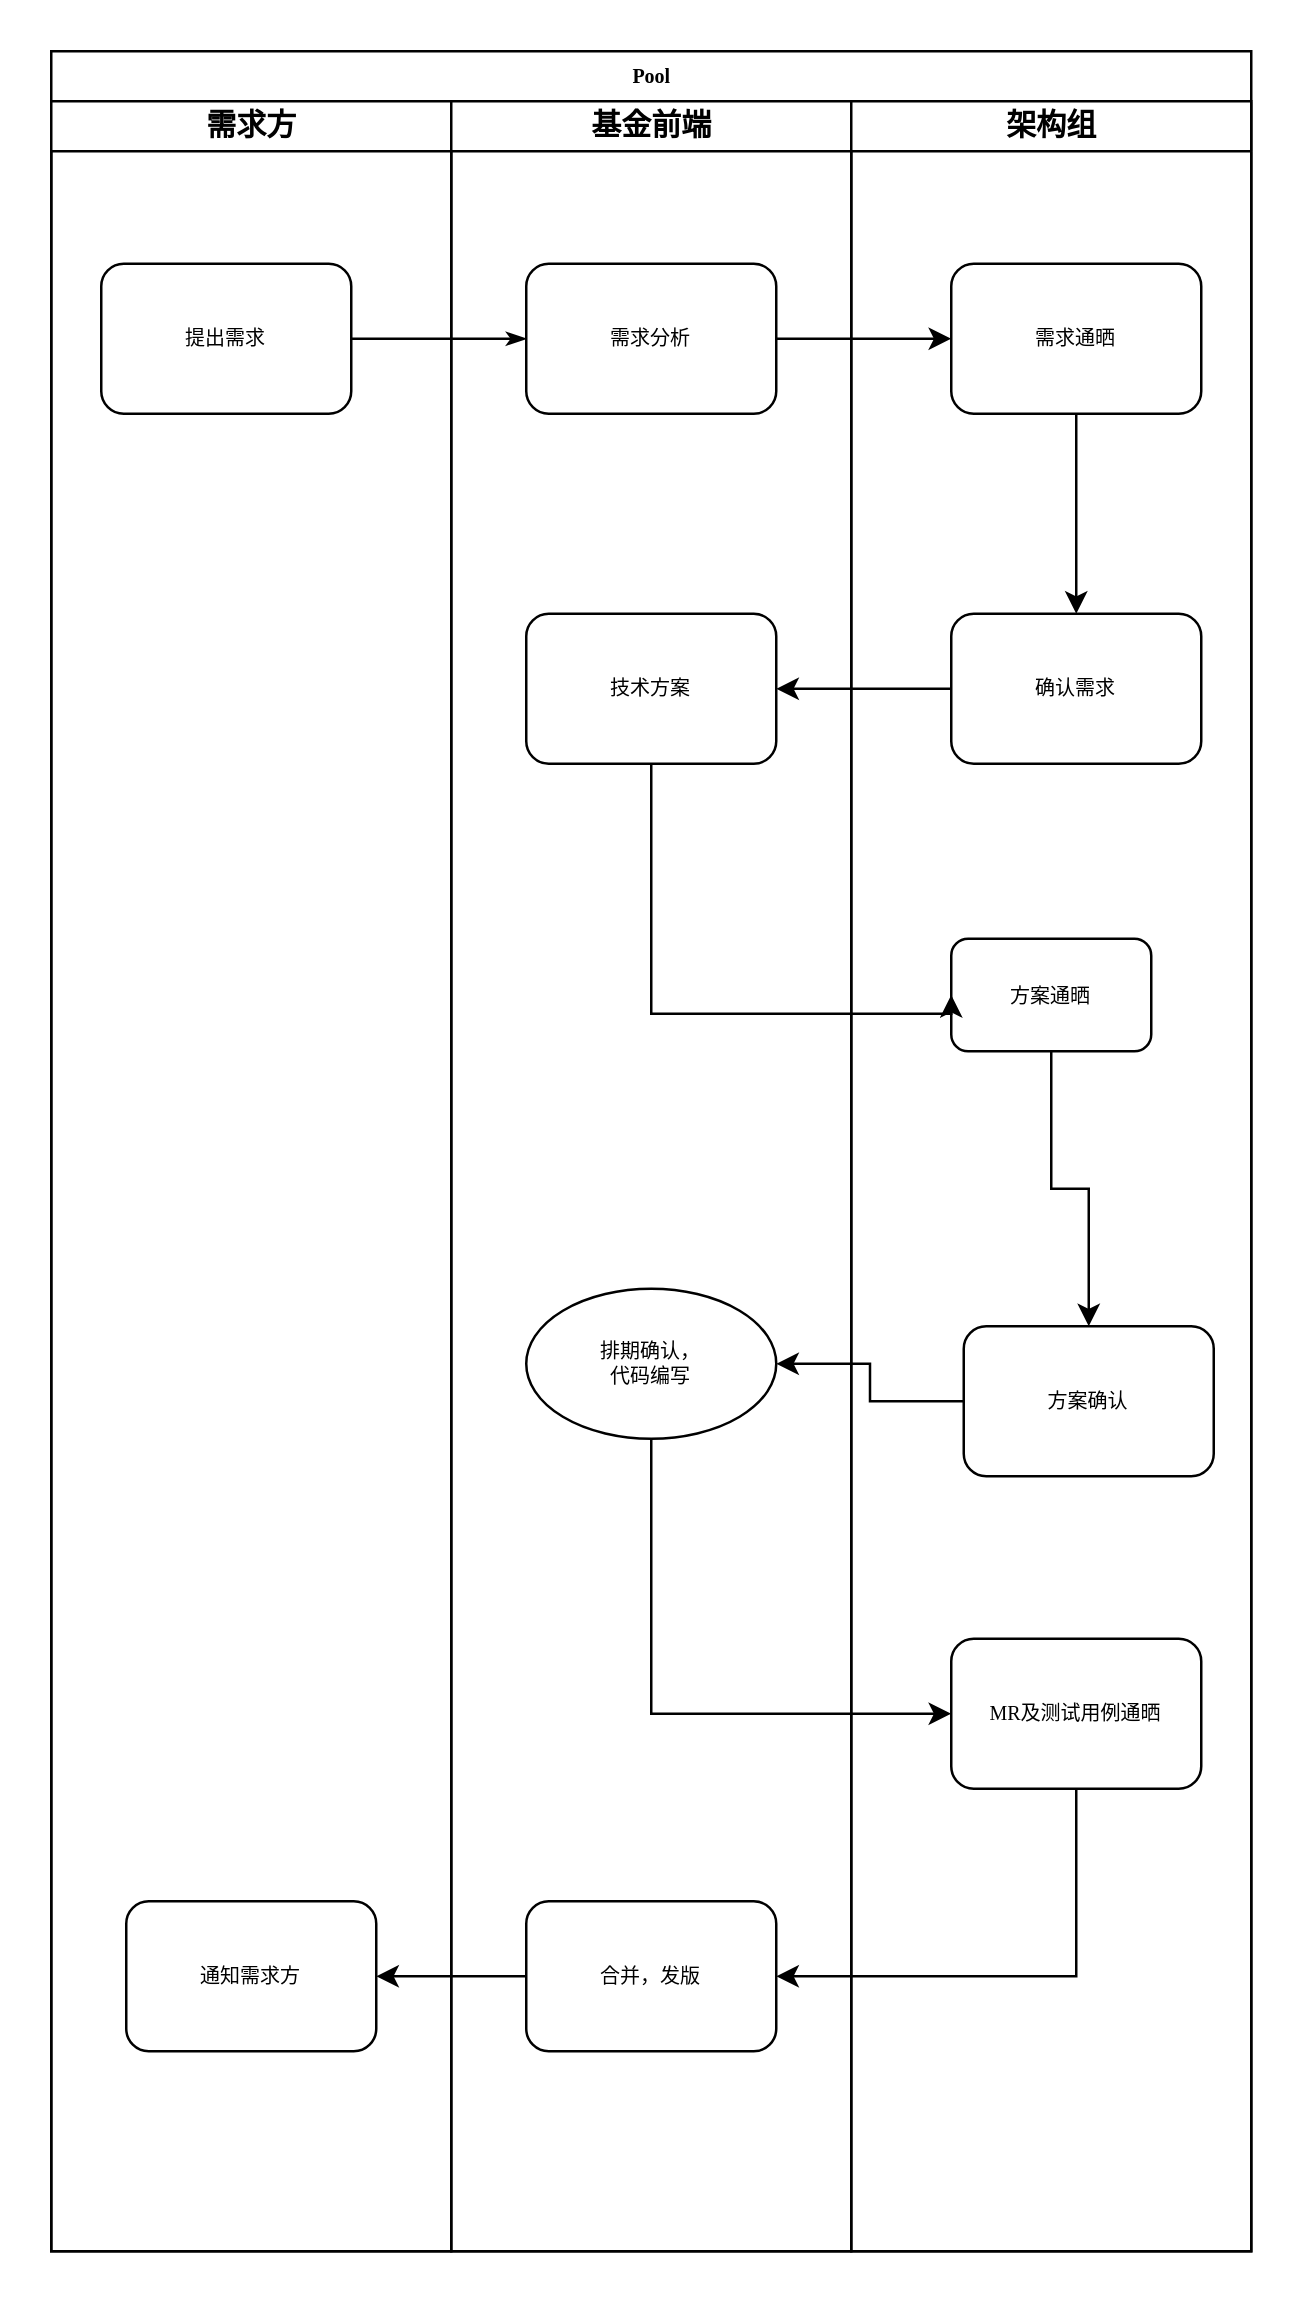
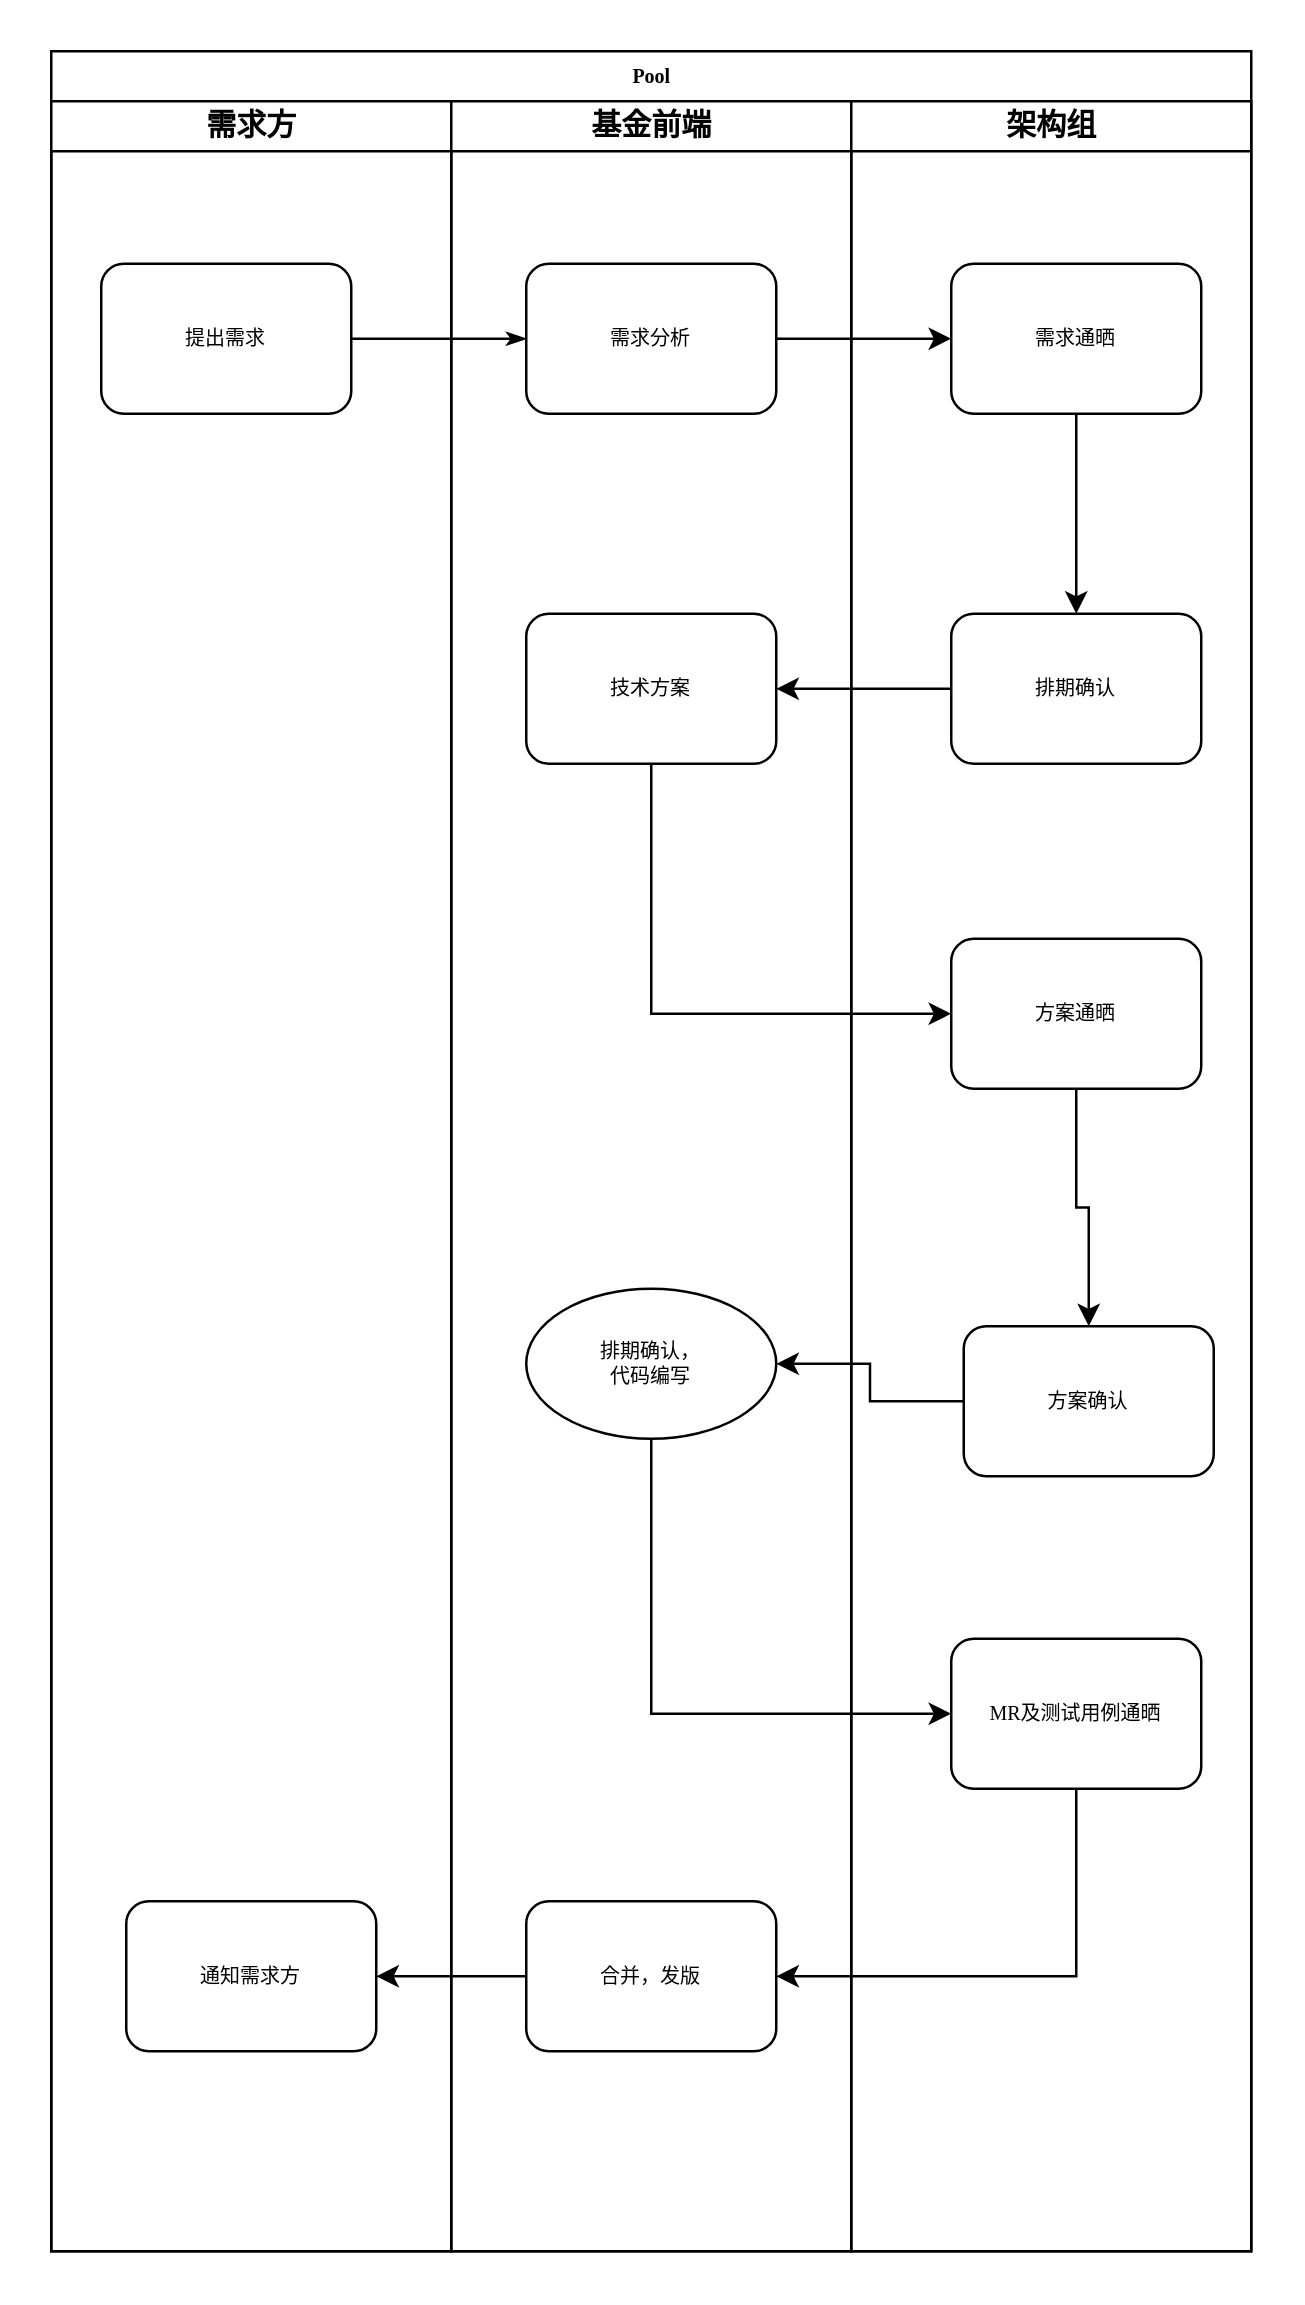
  <mxCell id="0" />
  <mxCell id="1" parent="0" />
  <mxCell id="2" value="Pool" style="swimlane;html=1;childLayout=stackLayout;startSize=20;rounded=0;shadow=0;labelBackgroundColor=none;strokeColor=#000000;strokeWidth=1;fillColor=#ffffff;fontFamily=Verdana;fontSize=8;fontColor=#000000;align=center;" parent="1" vertex="1"><mxGeometry x="20" y="20" width="480" height="880" as="geometry" /></mxCell>
  <mxCell id="3" value="需求方" style="swimlane;html=1;startSize=20;" parent="2" vertex="1"><mxGeometry y="20" width="160" height="860" as="geometry" /></mxCell>
  <mxCell id="4" value="提出需求" style="rounded=1;whiteSpace=wrap;html=1;shadow=0;labelBackgroundColor=none;strokeColor=#000000;strokeWidth=1;fillColor=#ffffff;fontFamily=Verdana;fontSize=8;fontColor=#000000;align=center;" parent="3" vertex="1"><mxGeometry x="20" y="65" width="100" height="60" as="geometry" /></mxCell>
  <mxCell id="5" value="通知需求方" style="rounded=1;whiteSpace=wrap;html=1;shadow=0;labelBackgroundColor=none;strokeColor=#000000;strokeWidth=1;fillColor=#ffffff;fontFamily=Verdana;fontSize=8;fontColor=#000000;align=center;" vertex="1" parent="3"><mxGeometry x="30" y="720" width="100" height="60" as="geometry" /></mxCell>
  <mxCell id="6" style="edgeStyle=orthogonalEdgeStyle;rounded=1;html=1;labelBackgroundColor=none;startArrow=none;startFill=0;startSize=5;endArrow=classicThin;endFill=1;endSize=5;jettySize=auto;orthogonalLoop=1;strokeColor=#000000;strokeWidth=1;fontFamily=Verdana;fontSize=8;fontColor=#000000;" parent="2" source="4" target="8" edge="1"><mxGeometry relative="1" as="geometry" /></mxCell>
  <mxCell id="7" value="基金前端" style="swimlane;html=1;startSize=20;" parent="2" vertex="1"><mxGeometry x="160" y="20" width="160" height="860" as="geometry" /></mxCell>
  <mxCell id="8" value="需求分析" style="rounded=1;whiteSpace=wrap;html=1;shadow=0;labelBackgroundColor=none;strokeColor=#000000;strokeWidth=1;fillColor=#ffffff;fontFamily=Verdana;fontSize=8;fontColor=#000000;align=center;" parent="7" vertex="1"><mxGeometry x="30" y="65" width="100" height="60" as="geometry" /></mxCell>
  <mxCell id="9" value="技术方案" style="rounded=1;whiteSpace=wrap;html=1;shadow=0;labelBackgroundColor=none;strokeColor=#000000;strokeWidth=1;fillColor=#ffffff;fontFamily=Verdana;fontSize=8;fontColor=#000000;align=center;" vertex="1" parent="7"><mxGeometry x="30" y="205" width="100" height="60" as="geometry" /></mxCell>
  <mxCell id="10" value="排期确认，&lt;br&gt;代码编写" style="ellipse;whiteSpace=wrap;html=1;shadow=0;labelBackgroundColor=none;strokeColor=#000000;strokeWidth=1;fillColor=#ffffff;fontFamily=Verdana;fontSize=8;fontColor=#000000;align=center;" vertex="1" parent="7"><mxGeometry x="30" y="475" width="100" height="60" as="geometry" /></mxCell>
  <mxCell id="11" value="架构组" style="swimlane;html=1;startSize=20;" parent="2" vertex="1"><mxGeometry x="320" y="20" width="160" height="860" as="geometry" /></mxCell>
  <mxCell id="12" value="" style="edgeStyle=orthogonalEdgeStyle;rounded=0;orthogonalLoop=1;jettySize=auto;html=1;" edge="1" parent="11" source="13" target="14"><mxGeometry relative="1" as="geometry" /></mxCell>
  <mxCell id="13" value="需求通晒&lt;br&gt;" style="rounded=1;whiteSpace=wrap;html=1;shadow=0;labelBackgroundColor=none;strokeColor=#000000;strokeWidth=1;fillColor=#ffffff;fontFamily=Verdana;fontSize=8;fontColor=#000000;align=center;" vertex="1" parent="11"><mxGeometry x="40" y="65" width="100" height="60" as="geometry" /></mxCell>
- <mxCell id="14" value="确认需求" style="rounded=1;whiteSpace=wrap;html=1;shadow=0;labelBackgroundColor=none;strokeColor=#000000;strokeWidth=1;fillColor=#ffffff;fontFamily=Verdana;fontSize=8;fontColor=#000000;align=center;" vertex="1" parent="11"><mxGeometry x="40" y="205" width="100" height="60" as="geometry" /></mxCell>
+ <mxCell id="14" value="排期确认" style="rounded=1;whiteSpace=wrap;html=1;shadow=0;labelBackgroundColor=none;strokeColor=#000000;strokeWidth=1;fillColor=#ffffff;fontFamily=Verdana;fontSize=8;fontColor=#000000;align=center;" vertex="1" parent="11"><mxGeometry x="40" y="205" width="100" height="60" as="geometry" /></mxCell>
  <mxCell id="15" value="" style="edgeStyle=orthogonalEdgeStyle;rounded=0;orthogonalLoop=1;jettySize=auto;html=1;" edge="1" parent="11" source="16" target="17"><mxGeometry relative="1" as="geometry" /></mxCell>
- <mxCell id="16" value="方案通晒" style="rounded=1;whiteSpace=wrap;html=1;shadow=0;labelBackgroundColor=none;strokeColor=#000000;strokeWidth=1;fillColor=#ffffff;fontFamily=Verdana;fontSize=8;fontColor=#000000;align=center;" vertex="1" parent="11"><mxGeometry x="40" y="335" width="80" height="45" as="geometry" /></mxCell>
+ <mxCell id="16" value="方案通晒" style="rounded=1;whiteSpace=wrap;html=1;shadow=0;labelBackgroundColor=none;strokeColor=#000000;strokeWidth=1;fillColor=#ffffff;fontFamily=Verdana;fontSize=8;fontColor=#000000;align=center;" vertex="1" parent="11"><mxGeometry x="40" y="335" width="100" height="60" as="geometry" /></mxCell>
  <mxCell id="17" value="方案确认" style="rounded=1;whiteSpace=wrap;html=1;shadow=0;labelBackgroundColor=none;strokeColor=#000000;strokeWidth=1;fillColor=#ffffff;fontFamily=Verdana;fontSize=8;fontColor=#000000;align=center;" vertex="1" parent="11"><mxGeometry x="45" y="490" width="100" height="60" as="geometry" /></mxCell>
  <mxCell id="18" value="MR及测试用例通晒" style="rounded=1;whiteSpace=wrap;html=1;shadow=0;labelBackgroundColor=none;strokeColor=#000000;strokeWidth=1;fillColor=#ffffff;fontFamily=Verdana;fontSize=8;fontColor=#000000;align=center;" vertex="1" parent="11"><mxGeometry x="40" y="615" width="100" height="60" as="geometry" /></mxCell>
  <mxCell id="19" style="edgeStyle=orthogonalEdgeStyle;rounded=0;orthogonalLoop=1;jettySize=auto;html=1;" edge="1" parent="2" source="8" target="13"><mxGeometry relative="1" as="geometry" /></mxCell>
  <mxCell id="20" style="edgeStyle=orthogonalEdgeStyle;rounded=0;orthogonalLoop=1;jettySize=auto;html=1;" edge="1" parent="2" source="14" target="9"><mxGeometry relative="1" as="geometry" /></mxCell>
  <mxCell id="21" style="edgeStyle=orthogonalEdgeStyle;rounded=0;orthogonalLoop=1;jettySize=auto;html=1;entryX=0;entryY=0.5;entryDx=0;entryDy=0;" edge="1" parent="2" source="9" target="16"><mxGeometry relative="1" as="geometry"><Array as="points"><mxPoint x="240" y="385" /></Array></mxGeometry></mxCell>
  <mxCell id="22" style="edgeStyle=orthogonalEdgeStyle;rounded=0;orthogonalLoop=1;jettySize=auto;html=1;" edge="1" parent="2" source="17" target="10"><mxGeometry relative="1" as="geometry" /></mxCell>
  <mxCell id="23" style="edgeStyle=orthogonalEdgeStyle;rounded=0;orthogonalLoop=1;jettySize=auto;html=1;entryX=0;entryY=0.5;entryDx=0;entryDy=0;" edge="1" parent="2" source="10" target="18"><mxGeometry relative="1" as="geometry"><Array as="points"><mxPoint x="240" y="665" /></Array></mxGeometry></mxCell>
  <mxCell id="24" style="edgeStyle=orthogonalEdgeStyle;rounded=0;orthogonalLoop=1;jettySize=auto;html=1;" edge="1" parent="1" source="25" target="5"><mxGeometry relative="1" as="geometry" /></mxCell>
  <mxCell id="25" value="合并，发版" style="rounded=1;whiteSpace=wrap;html=1;shadow=0;labelBackgroundColor=none;strokeColor=#000000;strokeWidth=1;fillColor=#ffffff;fontFamily=Verdana;fontSize=8;fontColor=#000000;align=center;" vertex="1" parent="1"><mxGeometry x="210" y="760" width="100" height="60" as="geometry" /></mxCell>
  <mxCell id="26" style="edgeStyle=orthogonalEdgeStyle;rounded=0;orthogonalLoop=1;jettySize=auto;html=1;entryX=1;entryY=0.5;entryDx=0;entryDy=0;" edge="1" parent="1" source="18" target="25"><mxGeometry relative="1" as="geometry"><Array as="points"><mxPoint x="430" y="790" /></Array></mxGeometry></mxCell>
